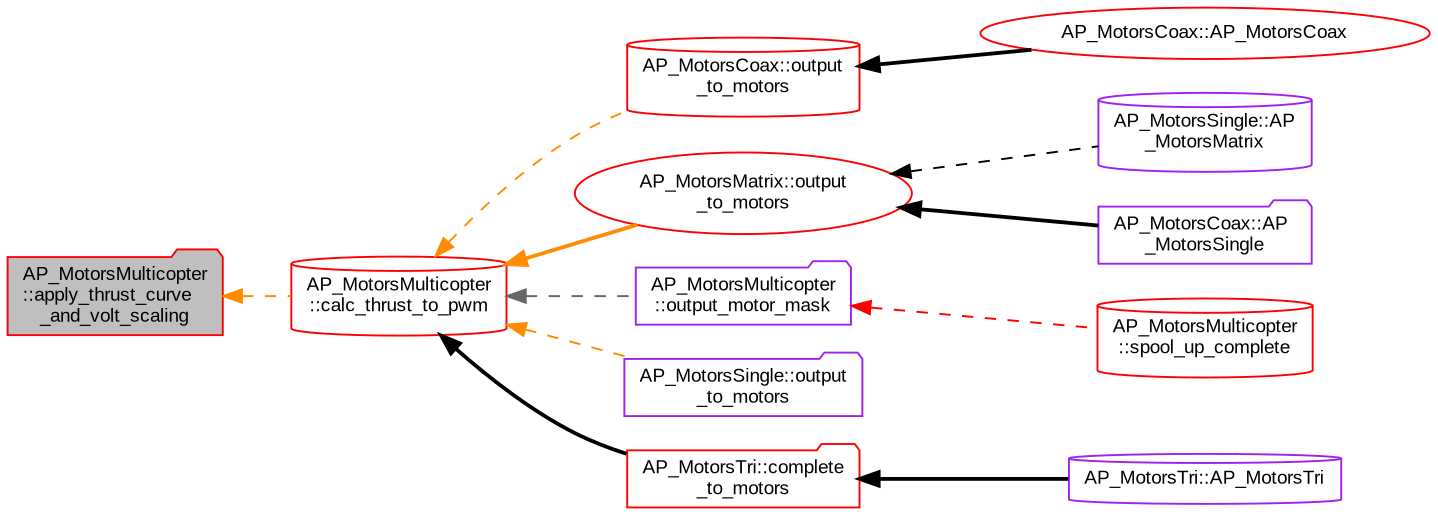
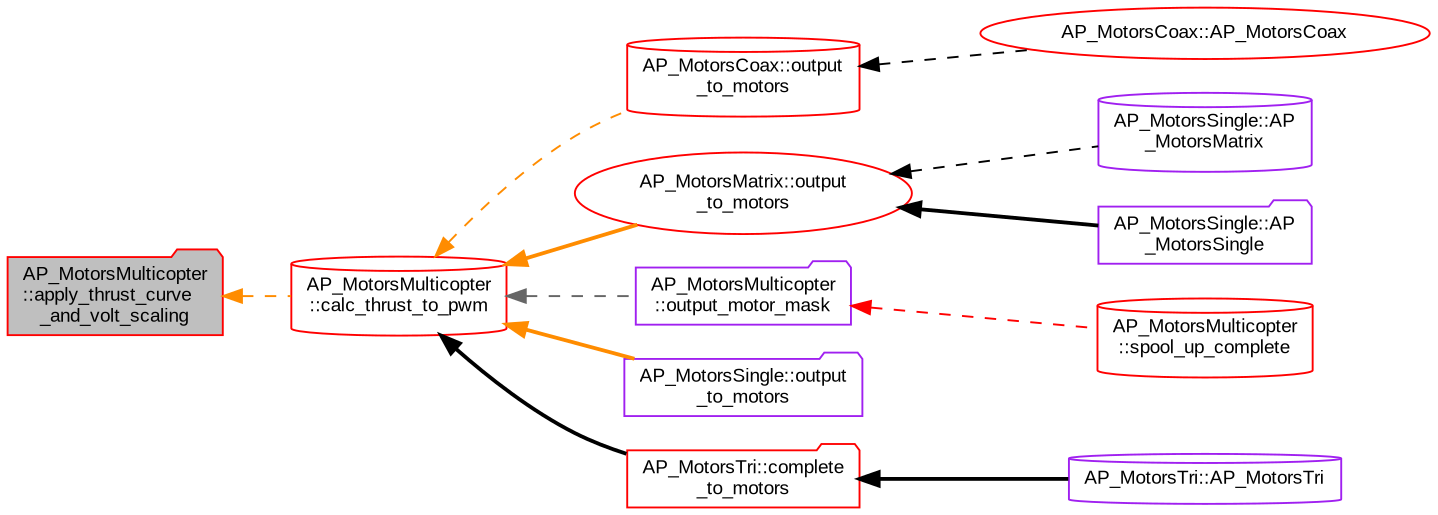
  digraph {
    fontname="Liberation Sans"
    rankdir=LR
    node [color=red fillcolor=white fontname="Liberation Sans" fontsize=10 shape=folder style=filled]
    edge [color=black dir=back fontname="Liberation Sans" fontsize=10 labelfontname=Helvetica labelfontsize=10 style=bold]
    n1 [fillcolor=grey75 fontcolor=black height=0.2 label="AP_MotorsMulticopter\l::apply_thrust_curve\l_and_volt_scaling" width=0.4]
    n2 [height=0.2 label="AP_MotorsMulticopter\l::calc_thrust_to_pwm" shape=cylinder width=0.4]
    n3 [height=0.2 label="AP_MotorsCoax::output\l_to_motors" shape=cylinder width=0.4]
    n4 [height=0.2 label="AP_MotorsMatrix::output\l_to_motors" shape=ellipse width=0.4]
    n5 [color=purple height=0.2 label="AP_MotorsMulticopter\l::output_motor_mask" width=0.4]
    n6 [color=purple height=0.2 label="AP_MotorsSingle::output\l_to_motors" width=0.4]
    n7 [height=0.2 label="AP_MotorsTri::complete\l_to_motors" width=0.4]
    n8 [height=0.2 label="AP_MotorsCoax::AP_MotorsCoax" shape=ellipse width=0.4]
    n9 [color=purple height=0.2 label="AP_MotorsSingle::AP\l_MotorsMatrix" shape=cylinder width=0.4]
-   n10 [color=purple height=0.2 label="AP_MotorsCoax::AP\l_MotorsSingle" width=0.4]
+   n10 [color=purple height=0.2 label="AP_MotorsSingle::AP\l_MotorsSingle" width=0.4]
    n11 [height=0.2 label="AP_MotorsMulticopter\l::spool_up_complete" shape=cylinder width=0.4]
    n12 [color=purple height=0.2 label="AP_MotorsTri::AP_MotorsTri" shape=cylinder width=0.4]
    n1 -> n2 [color=darkorange style=dashed]
    n2 -> n3 [color=darkorange style=dashed]
    n2 -> n4 [color=darkorange]
    n2 -> n5 [color=gray40 style=dashed]
-   n2 -> n6 [color=darkorange style=dashed]
+   n2 -> n6 [color=darkorange]
    n2 -> n7
-   n3 -> n8
+   n3 -> n8 [style=dashed]
    n4 -> n9 [style=dashed]
    n4 -> n10
    n5 -> n11 [color=red style=dashed]
    n7 -> n12
  }
